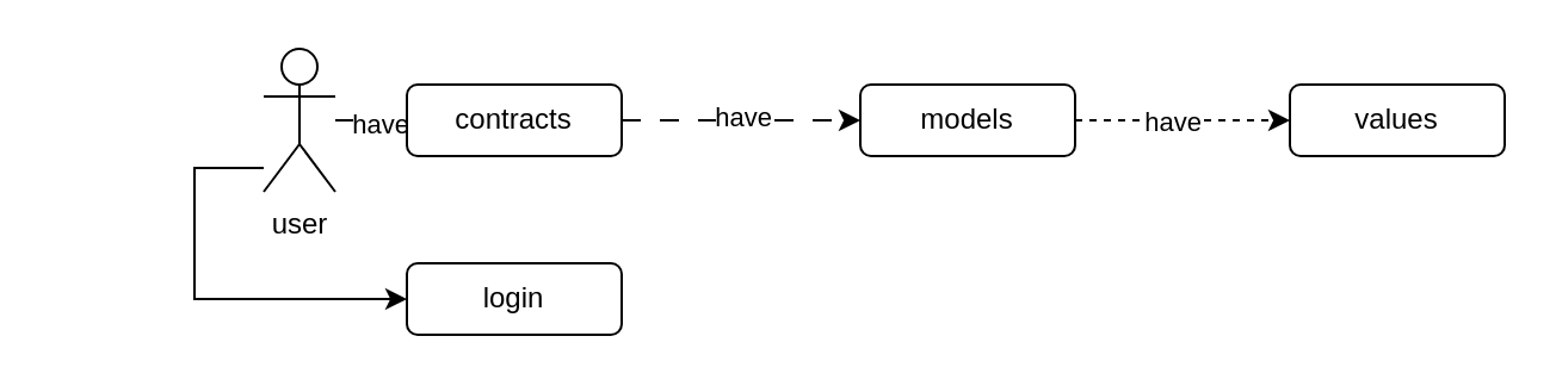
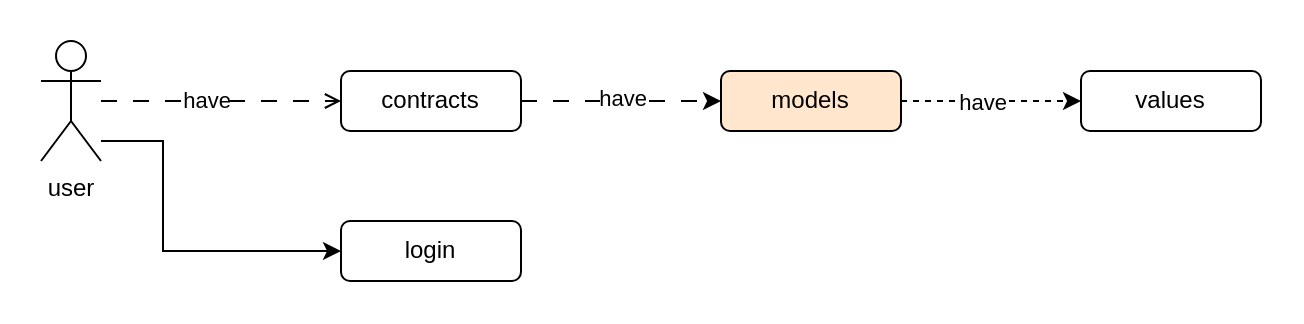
  <mxCell id="0" />
  <mxCell id="1" parent="0" />
  <mxCell id="2" style="edgeStyle=orthogonalEdgeStyle;rounded=0;orthogonalLoop=1;jettySize=auto;html=1;dashed=1;dashPattern=8 8;endArrow=open;" edge="1" parent="1" source="5" target="8"><mxGeometry relative="1" as="geometry" /></mxCell>
  <mxCell id="3" value="have" style="edgeLabel;html=1;align=center;verticalAlign=middle;resizable=0;points=[];" vertex="1" connectable="0" parent="2"><mxGeometry x="-0.14" y="1" relative="1" as="geometry"><mxPoint as="offset" /></mxGeometry></mxCell>
  <mxCell id="4" style="edgeStyle=orthogonalEdgeStyle;rounded=0;orthogonalLoop=1;jettySize=auto;html=1;entryX=0;entryY=0.5;entryDx=0;entryDy=0;dashed=0;dashPattern=8 8;" edge="1" parent="1" source="5" target="13"><mxGeometry relative="1" as="geometry"><Array as="points"><mxPoint x="81" y="70" /><mxPoint x="81" y="125" /></Array></mxGeometry></mxCell>
- <mxCell id="5" value="user" style="shape=umlActor;verticalLabelPosition=bottom;verticalAlign=top;html=1;outlineConnect=0;" vertex="1" parent="1"><mxGeometry x="110" y="20" width="30" height="60" as="geometry" /></mxCell>
+ <mxCell id="5" value="user" style="shape=umlActor;verticalLabelPosition=bottom;verticalAlign=top;html=1;outlineConnect=0;" vertex="1" parent="1"><mxGeometry x="20" y="20" width="30" height="60" as="geometry" /></mxCell>
  <mxCell id="6" style="edgeStyle=orthogonalEdgeStyle;rounded=0;orthogonalLoop=1;jettySize=auto;html=1;entryX=0;entryY=0.5;entryDx=0;entryDy=0;dashed=1;dashPattern=8 8;" edge="1" parent="1" source="8" target="11"><mxGeometry relative="1" as="geometry" /></mxCell>
  <mxCell id="7" value="have" style="edgeLabel;html=1;align=center;verticalAlign=middle;resizable=0;points=[];" vertex="1" connectable="0" parent="6"><mxGeometry y="2" relative="1" as="geometry"><mxPoint as="offset" /></mxGeometry></mxCell>
  <mxCell id="8" value="contracts" style="rounded=1;whiteSpace=wrap;html=1;" vertex="1" parent="1"><mxGeometry x="170" y="35" width="90" height="30" as="geometry" /></mxCell>
  <mxCell id="9" value="" style="edgeStyle=orthogonalEdgeStyle;rounded=0;orthogonalLoop=1;jettySize=auto;html=1;dashed=1;" edge="1" parent="1" source="11" target="12"><mxGeometry relative="1" as="geometry" /></mxCell>
  <mxCell id="10" value="have" style="edgeLabel;html=1;align=center;verticalAlign=middle;resizable=0;points=[];" vertex="1" connectable="0" parent="9"><mxGeometry x="-0.267" y="-3" relative="1" as="geometry"><mxPoint x="7" y="-3" as="offset" /></mxGeometry></mxCell>
- <mxCell id="11" value="models" style="rounded=1;whiteSpace=wrap;html=1;" vertex="1" parent="1"><mxGeometry x="360" y="35" width="90" height="30" as="geometry" /></mxCell>
+ <mxCell id="11" value="models" style="rounded=1;whiteSpace=wrap;html=1;fillColor=#ffe6cc;" vertex="1" parent="1"><mxGeometry x="360" y="35" width="90" height="30" as="geometry" /></mxCell>
  <mxCell id="12" value="values" style="rounded=1;whiteSpace=wrap;html=1;" vertex="1" parent="1"><mxGeometry x="540" y="35" width="90" height="30" as="geometry" /></mxCell>
  <mxCell id="13" value="login" style="rounded=1;whiteSpace=wrap;html=1;" vertex="1" parent="1"><mxGeometry x="170" y="110" width="90" height="30" as="geometry" /></mxCell>
